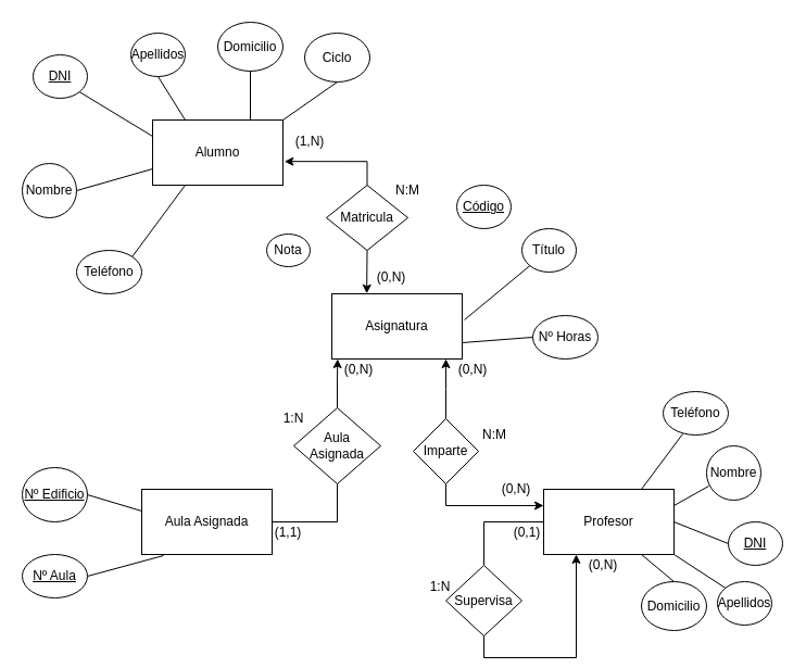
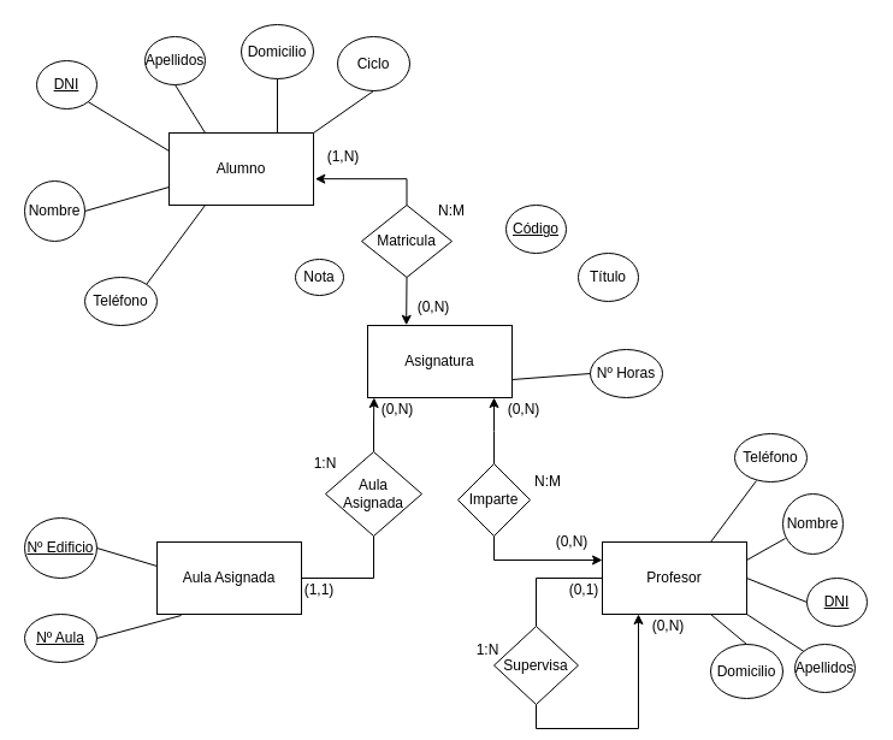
  <mxCell id="0" />
  <mxCell id="1" parent="0" />
  <mxCell id="2" value="Alumno" style="rounded=0;whiteSpace=wrap;html=1;" vertex="1" parent="1"><mxGeometry x="140" y="110" width="120" height="60" as="geometry" /></mxCell>
  <mxCell id="3" value="&lt;u&gt;DNI&lt;/u&gt;" style="ellipse;whiteSpace=wrap;html=1;" vertex="1" parent="1"><mxGeometry x="30" y="50" width="50" height="40" as="geometry" /></mxCell>
  <mxCell id="4" value="Apellidos" style="ellipse;whiteSpace=wrap;html=1;" vertex="1" parent="1"><mxGeometry x="120" y="30" width="50" height="40" as="geometry" /></mxCell>
  <mxCell id="5" value="Nombre" style="ellipse;whiteSpace=wrap;html=1;" vertex="1" parent="1"><mxGeometry x="20" y="150" width="50" height="50" as="geometry" /></mxCell>
  <mxCell id="6" value="Domicilio" style="ellipse;whiteSpace=wrap;html=1;" vertex="1" parent="1"><mxGeometry x="200" y="20" width="60" height="45" as="geometry" /></mxCell>
  <mxCell id="7" value="Teléfono" style="ellipse;whiteSpace=wrap;html=1;" vertex="1" parent="1"><mxGeometry x="70" y="230" width="60" height="40" as="geometry" /></mxCell>
  <mxCell id="8" value="Asignatura" style="rounded=0;whiteSpace=wrap;html=1;" vertex="1" parent="1"><mxGeometry x="305" y="270" width="120" height="60" as="geometry" /></mxCell>
  <mxCell id="9" value="&lt;u&gt;Código&lt;/u&gt;" style="ellipse;whiteSpace=wrap;html=1;" vertex="1" parent="1"><mxGeometry x="420" y="170" width="50" height="40" as="geometry" /></mxCell>
  <mxCell id="10" value="Título" style="ellipse;whiteSpace=wrap;html=1;" vertex="1" parent="1"><mxGeometry x="480" y="210" width="50" height="40" as="geometry" /></mxCell>
  <mxCell id="11" value="Nº Horas" style="ellipse;whiteSpace=wrap;html=1;" vertex="1" parent="1"><mxGeometry x="490" y="290" width="60" height="40" as="geometry" /></mxCell>
  <mxCell id="12" value="Profesor" style="rounded=0;whiteSpace=wrap;html=1;" vertex="1" parent="1"><mxGeometry x="500" y="450" width="120" height="60" as="geometry" /></mxCell>
  <mxCell id="13" value="Teléfono" style="ellipse;whiteSpace=wrap;html=1;" vertex="1" parent="1"><mxGeometry x="610" y="360" width="60" height="40" as="geometry" /></mxCell>
  <mxCell id="14" value="Nombre" style="ellipse;whiteSpace=wrap;html=1;" vertex="1" parent="1"><mxGeometry x="650" y="410" width="50" height="50" as="geometry" /></mxCell>
  <mxCell id="15" value="&lt;u&gt;DNI&lt;/u&gt;" style="ellipse;whiteSpace=wrap;html=1;" vertex="1" parent="1"><mxGeometry x="670" y="480" width="50" height="40" as="geometry" /></mxCell>
  <mxCell id="16" value="Apellidos" style="ellipse;whiteSpace=wrap;html=1;" vertex="1" parent="1"><mxGeometry x="660" y="535" width="50" height="40" as="geometry" /></mxCell>
  <mxCell id="17" value="Domicilio" style="ellipse;whiteSpace=wrap;html=1;" vertex="1" parent="1"><mxGeometry x="590" y="535" width="60" height="45" as="geometry" /></mxCell>
  <mxCell id="18" value="Aula Asignada" style="rounded=0;whiteSpace=wrap;html=1;" vertex="1" parent="1"><mxGeometry x="130" y="450" width="120" height="60" as="geometry" /></mxCell>
  <mxCell id="19" value="&lt;u&gt;Nº Edificio&lt;/u&gt;" style="ellipse;whiteSpace=wrap;html=1;" vertex="1" parent="1"><mxGeometry x="20" y="430" width="60" height="50" as="geometry" /></mxCell>
  <mxCell id="20" value="&lt;u&gt;Nº Aula&lt;/u&gt;" style="ellipse;whiteSpace=wrap;html=1;" vertex="1" parent="1"><mxGeometry x="20" y="510" width="60" height="40" as="geometry" /></mxCell>
  <mxCell id="21" style="edgeStyle=orthogonalEdgeStyle;rounded=0;orthogonalLoop=1;jettySize=auto;html=1;exitX=0.5;exitY=1;exitDx=0;exitDy=0;entryX=0.268;entryY=-0.004;entryDx=0;entryDy=0;entryPerimeter=0;" edge="1" parent="1" source="23" target="8"><mxGeometry relative="1" as="geometry" /></mxCell>
  <mxCell id="22" style="edgeStyle=orthogonalEdgeStyle;rounded=0;orthogonalLoop=1;jettySize=auto;html=1;exitX=0.5;exitY=0;exitDx=0;exitDy=0;entryX=1.011;entryY=0.636;entryDx=0;entryDy=0;entryPerimeter=0;" edge="1" parent="1" source="23" target="2"><mxGeometry relative="1" as="geometry" /></mxCell>
  <mxCell id="23" value="Matricula" style="rhombus;whiteSpace=wrap;html=1;" vertex="1" parent="1"><mxGeometry x="300" y="170" width="75" height="60" as="geometry" /></mxCell>
  <mxCell id="24" style="edgeStyle=orthogonalEdgeStyle;rounded=0;orthogonalLoop=1;jettySize=auto;html=1;exitX=0.5;exitY=1;exitDx=0;exitDy=0;entryX=0;entryY=0.25;entryDx=0;entryDy=0;" edge="1" parent="1" source="26" target="12"><mxGeometry relative="1" as="geometry" /></mxCell>
  <mxCell id="25" style="edgeStyle=orthogonalEdgeStyle;rounded=0;orthogonalLoop=1;jettySize=auto;html=1;exitX=0.5;exitY=0;exitDx=0;exitDy=0;" edge="1" parent="1" source="26"><mxGeometry relative="1" as="geometry"><mxPoint x="410" y="330" as="targetPoint" /></mxGeometry></mxCell>
  <mxCell id="26" value="Imparte" style="rhombus;whiteSpace=wrap;html=1;" vertex="1" parent="1"><mxGeometry x="380" y="385" width="60" height="60" as="geometry" /></mxCell>
  <mxCell id="27" style="edgeStyle=orthogonalEdgeStyle;rounded=0;orthogonalLoop=1;jettySize=auto;html=1;exitX=0.5;exitY=0;exitDx=0;exitDy=0;entryX=0.044;entryY=1;entryDx=0;entryDy=0;entryPerimeter=0;" edge="1" parent="1" source="28" target="8"><mxGeometry relative="1" as="geometry" /></mxCell>
  <mxCell id="28" value="Aula&lt;br&gt;Asignada" style="rhombus;whiteSpace=wrap;html=1;" vertex="1" parent="1"><mxGeometry x="270" y="375" width="80" height="70" as="geometry" /></mxCell>
  <mxCell id="29" value="Ciclo" style="ellipse;whiteSpace=wrap;html=1;" vertex="1" parent="1"><mxGeometry x="280" y="30" width="60" height="45" as="geometry" /></mxCell>
  <mxCell id="30" value="(1,N)" style="text;html=1;strokeColor=none;fillColor=none;align=center;verticalAlign=middle;whiteSpace=wrap;rounded=0;" vertex="1" parent="1"><mxGeometry x="270" y="120" width="30" height="20" as="geometry" /></mxCell>
  <mxCell id="31" value="(0,N)" style="text;html=1;strokeColor=none;fillColor=none;align=center;verticalAlign=middle;whiteSpace=wrap;rounded=0;" vertex="1" parent="1"><mxGeometry x="345" y="245" width="30" height="20" as="geometry" /></mxCell>
  <mxCell id="32" style="edgeStyle=orthogonalEdgeStyle;rounded=0;orthogonalLoop=1;jettySize=auto;html=1;exitX=0.5;exitY=1;exitDx=0;exitDy=0;entryX=0.25;entryY=1;entryDx=0;entryDy=0;" edge="1" parent="1" source="33" target="12"><mxGeometry relative="1" as="geometry" /></mxCell>
  <mxCell id="33" value="Supervisa" style="rhombus;whiteSpace=wrap;html=1;" vertex="1" parent="1"><mxGeometry x="410" y="520" width="70" height="65" as="geometry" /></mxCell>
  <mxCell id="34" value="(0,N)" style="text;html=1;strokeColor=none;fillColor=none;align=center;verticalAlign=middle;whiteSpace=wrap;rounded=0;" vertex="1" parent="1"><mxGeometry x="315" y="330" width="30" height="20" as="geometry" /></mxCell>
  <mxCell id="35" value="(1,1)" style="text;html=1;strokeColor=none;fillColor=none;align=center;verticalAlign=middle;whiteSpace=wrap;rounded=0;" vertex="1" parent="1"><mxGeometry x="250" y="480" width="30" height="20" as="geometry" /></mxCell>
  <mxCell id="36" value="(0,1)" style="text;html=1;strokeColor=none;fillColor=none;align=center;verticalAlign=middle;whiteSpace=wrap;rounded=0;" vertex="1" parent="1"><mxGeometry x="470" y="480" width="30" height="20" as="geometry" /></mxCell>
  <mxCell id="37" value="(0,N)" style="text;html=1;strokeColor=none;fillColor=none;align=center;verticalAlign=middle;whiteSpace=wrap;rounded=0;" vertex="1" parent="1"><mxGeometry x="540" y="510" width="30" height="20" as="geometry" /></mxCell>
  <mxCell id="38" value="(0,N)" style="text;html=1;strokeColor=none;fillColor=none;align=center;verticalAlign=middle;whiteSpace=wrap;rounded=0;" vertex="1" parent="1"><mxGeometry x="420" y="330" width="30" height="20" as="geometry" /></mxCell>
  <mxCell id="39" value="(0,N)" style="text;html=1;strokeColor=none;fillColor=none;align=center;verticalAlign=middle;whiteSpace=wrap;rounded=0;" vertex="1" parent="1"><mxGeometry x="460" y="440" width="30" height="20" as="geometry" /></mxCell>
  <mxCell id="40" value="Nota" style="ellipse;whiteSpace=wrap;html=1;" vertex="1" parent="1"><mxGeometry x="245" y="215" width="40" height="30" as="geometry" /></mxCell>
  <mxCell id="41" value="" style="endArrow=none;html=1;rounded=0;entryX=0.25;entryY=1;entryDx=0;entryDy=0;exitX=1;exitY=0;exitDx=0;exitDy=0;" edge="1" parent="1" source="7" target="2"><mxGeometry width="50" height="50" relative="1" as="geometry"><mxPoint x="130" y="230" as="sourcePoint" /><mxPoint x="180" y="180" as="targetPoint" /></mxGeometry></mxCell>
  <mxCell id="42" value="" style="endArrow=none;html=1;rounded=0;entryX=0;entryY=0.75;entryDx=0;entryDy=0;exitX=1;exitY=0.5;exitDx=0;exitDy=0;" edge="1" parent="1" source="5" target="2"><mxGeometry width="50" height="50" relative="1" as="geometry"><mxPoint x="80.003" y="199.998" as="sourcePoint" /><mxPoint x="128.79" y="134.14" as="targetPoint" /></mxGeometry></mxCell>
  <mxCell id="43" value="" style="endArrow=none;html=1;rounded=0;entryX=0;entryY=0.25;entryDx=0;entryDy=0;exitX=1;exitY=1;exitDx=0;exitDy=0;" edge="1" parent="1" source="3" target="2"><mxGeometry width="50" height="50" relative="1" as="geometry"><mxPoint x="50" y="130" as="sourcePoint" /><mxPoint x="120" y="110" as="targetPoint" /></mxGeometry></mxCell>
  <mxCell id="44" value="" style="endArrow=none;html=1;rounded=0;entryX=0.25;entryY=0;entryDx=0;entryDy=0;exitX=0.5;exitY=1;exitDx=0;exitDy=0;" edge="1" parent="1" source="4" target="2"><mxGeometry width="50" height="50" relative="1" as="geometry"><mxPoint x="110" y="95" as="sourcePoint" /><mxPoint x="180" y="75" as="targetPoint" /></mxGeometry></mxCell>
  <mxCell id="45" value="" style="endArrow=none;html=1;rounded=0;entryX=0.75;entryY=0;entryDx=0;entryDy=0;exitX=0.5;exitY=1;exitDx=0;exitDy=0;" edge="1" parent="1" source="6" target="2"><mxGeometry width="50" height="50" relative="1" as="geometry"><mxPoint x="155" y="80" as="sourcePoint" /><mxPoint x="180" y="120" as="targetPoint" /></mxGeometry></mxCell>
  <mxCell id="46" value="" style="endArrow=none;html=1;rounded=0;exitX=0.5;exitY=1;exitDx=0;exitDy=0;" edge="1" parent="1" source="29"><mxGeometry width="50" height="50" relative="1" as="geometry"><mxPoint x="240" y="75" as="sourcePoint" /><mxPoint x="260" y="110" as="targetPoint" /></mxGeometry></mxCell>
  <mxCell id="47" value="" style="endArrow=none;html=1;rounded=0;entryX=0;entryY=0.5;entryDx=0;entryDy=0;exitX=1;exitY=0.75;exitDx=0;exitDy=0;" edge="1" parent="1" source="8" target="11"><mxGeometry width="50" height="50" relative="1" as="geometry"><mxPoint x="420.003" y="359.998" as="sourcePoint" /><mxPoint x="468.79" y="294.14" as="targetPoint" /></mxGeometry></mxCell>
- <mxCell id="48" value="" style="endArrow=none;html=1;rounded=0;entryX=0;entryY=1;entryDx=0;entryDy=0;exitX=1.017;exitY=0.4;exitDx=0;exitDy=0;exitPerimeter=0;" edge="1" parent="1" source="8" target="10"><mxGeometry width="50" height="50" relative="1" as="geometry"><mxPoint x="425" y="285" as="sourcePoint" /><mxPoint x="490" y="280" as="targetPoint" /></mxGeometry></mxCell>
  <mxCell id="49" value="" style="endArrow=none;html=1;rounded=0;entryX=0.167;entryY=1.017;entryDx=0;entryDy=0;exitX=1;exitY=0.5;exitDx=0;exitDy=0;entryPerimeter=0;" edge="1" parent="1" source="20" target="18"><mxGeometry width="50" height="50" relative="1" as="geometry"><mxPoint x="90" y="532.5" as="sourcePoint" /><mxPoint x="155" y="527.5" as="targetPoint" /></mxGeometry></mxCell>
  <mxCell id="50" value="" style="endArrow=none;html=1;rounded=0;entryX=0.25;entryY=1;entryDx=0;entryDy=0;exitX=1;exitY=0.5;exitDx=0;exitDy=0;" edge="1" parent="1" source="19"><mxGeometry width="50" height="50" relative="1" as="geometry"><mxPoint x="50" y="490" as="sourcePoint" /><mxPoint x="130" y="470" as="targetPoint" /></mxGeometry></mxCell>
  <mxCell id="51" value="" style="endArrow=none;html=1;rounded=0;entryX=0.5;entryY=0;entryDx=0;entryDy=0;exitX=0.75;exitY=1;exitDx=0;exitDy=0;" edge="1" parent="1" source="12" target="17"><mxGeometry width="50" height="50" relative="1" as="geometry"><mxPoint x="539.96" y="538.98" as="sourcePoint" /><mxPoint x="610" y="520" as="targetPoint" /></mxGeometry></mxCell>
  <mxCell id="52" value="" style="endArrow=none;html=1;rounded=0;entryX=0;entryY=0;entryDx=0;entryDy=0;exitX=1;exitY=1;exitDx=0;exitDy=0;" edge="1" parent="1" source="12" target="16"><mxGeometry width="50" height="50" relative="1" as="geometry"><mxPoint x="600" y="520" as="sourcePoint" /><mxPoint x="630" y="545" as="targetPoint" /></mxGeometry></mxCell>
  <mxCell id="53" value="" style="endArrow=none;html=1;rounded=0;entryX=0;entryY=0.5;entryDx=0;entryDy=0;exitX=1;exitY=0.5;exitDx=0;exitDy=0;" edge="1" parent="1" source="12" target="15"><mxGeometry width="50" height="50" relative="1" as="geometry"><mxPoint x="630" y="520" as="sourcePoint" /><mxPoint x="677.322" y="550.858" as="targetPoint" /></mxGeometry></mxCell>
  <mxCell id="54" value="" style="endArrow=none;html=1;rounded=0;entryX=0.04;entryY=0.74;entryDx=0;entryDy=0;exitX=1;exitY=0.25;exitDx=0;exitDy=0;entryPerimeter=0;" edge="1" parent="1" source="12" target="14"><mxGeometry width="50" height="50" relative="1" as="geometry"><mxPoint x="602.68" y="429.14" as="sourcePoint" /><mxPoint x="650.002" y="459.998" as="targetPoint" /></mxGeometry></mxCell>
  <mxCell id="55" value="" style="endArrow=none;html=1;rounded=0;entryX=0.3;entryY=0.975;entryDx=0;entryDy=0;exitX=0.75;exitY=0;exitDx=0;exitDy=0;entryPerimeter=0;" edge="1" parent="1" source="12" target="13"><mxGeometry width="50" height="50" relative="1" as="geometry"><mxPoint x="630" y="475" as="sourcePoint" /><mxPoint x="662" y="457" as="targetPoint" /></mxGeometry></mxCell>
  <mxCell id="56" value="" style="endArrow=none;html=1;rounded=0;edgeStyle=orthogonalEdgeStyle;entryX=0;entryY=0.5;entryDx=0;entryDy=0;exitX=0.5;exitY=0;exitDx=0;exitDy=0;" edge="1" parent="1" source="33" target="12"><mxGeometry width="50" height="50" relative="1" as="geometry"><mxPoint x="430" y="510" as="sourcePoint" /><mxPoint x="480" y="460" as="targetPoint" /></mxGeometry></mxCell>
  <mxCell id="57" value="N:M" style="text;html=1;strokeColor=none;fillColor=none;align=center;verticalAlign=middle;whiteSpace=wrap;rounded=0;" vertex="1" parent="1"><mxGeometry x="360" y="165" width="30" height="20" as="geometry" /></mxCell>
  <mxCell id="58" value="N:M" style="text;html=1;strokeColor=none;fillColor=none;align=center;verticalAlign=middle;whiteSpace=wrap;rounded=0;" vertex="1" parent="1"><mxGeometry x="440" y="390" width="30" height="20" as="geometry" /></mxCell>
  <mxCell id="59" value="1:N" style="text;html=1;strokeColor=none;fillColor=none;align=center;verticalAlign=middle;whiteSpace=wrap;rounded=0;" vertex="1" parent="1"><mxGeometry x="255" y="375" width="30" height="20" as="geometry" /></mxCell>
  <mxCell id="60" value="1:N" style="text;html=1;strokeColor=none;fillColor=none;align=center;verticalAlign=middle;whiteSpace=wrap;rounded=0;" vertex="1" parent="1"><mxGeometry x="390" y="530" width="30" height="20" as="geometry" /></mxCell>
  <mxCell id="61" value="" style="endArrow=none;html=1;rounded=0;edgeStyle=orthogonalEdgeStyle;exitX=1;exitY=0.5;exitDx=0;exitDy=0;entryX=0.5;entryY=1;entryDx=0;entryDy=0;" edge="1" parent="1" source="18" target="28"><mxGeometry width="50" height="50" relative="1" as="geometry"><mxPoint x="270" y="505" as="sourcePoint" /><mxPoint x="320" y="455" as="targetPoint" /></mxGeometry></mxCell>
